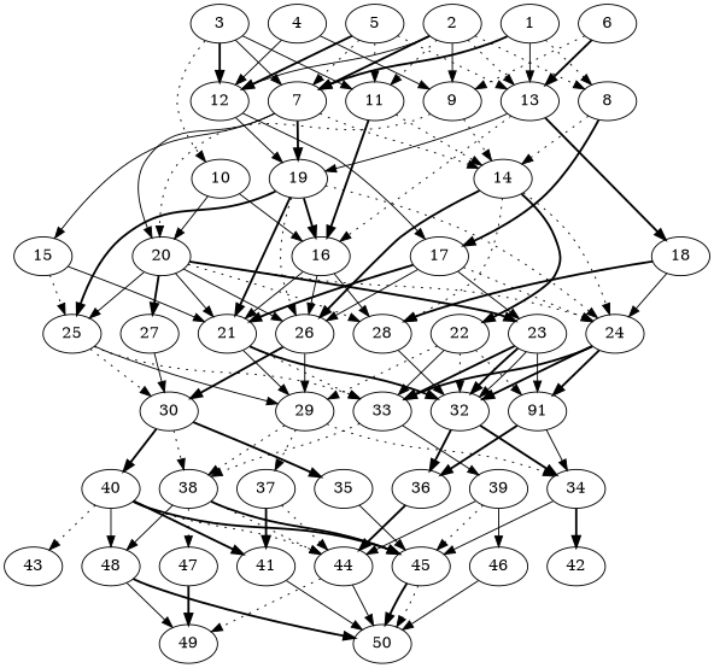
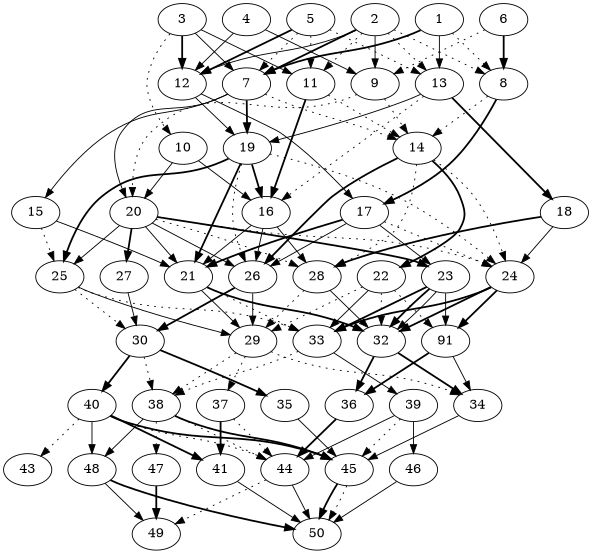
  digraph {
    node [alpha=0.03]
    edge [style=solid]
    1 [alpha=0.05 expect_size=6211584]
    7 [alpha=0.17 expect_size=19118080]
    8 [alpha=0.02 expect_size=49703936]
    13 [alpha=0.02 expect_size=14644224]
    14 [alpha=0.17 expect_size=20676608]
    15 [expect_size=26855424]
    19 [alpha=0.15 expect_size=22060032]
    20 [alpha=0.09 expect_size=25275392]
    17 [alpha=0.04 expect_size=24854528]
    16 [alpha=0.10 expect_size=20300800]
    18 [alpha=0.13 expect_size=16717824]
    22 [expect_size=7077888]
    24 [alpha=0.13 expect_size=40592384]
    26 [alpha=0.04 expect_size=41518080]
    28 [alpha=0.10 expect_size=27465728]
    21 [expect_size=16595968]
    25 [alpha=0.06 expect_size=34244608]
    23 [alpha=0.16 expect_size=36687872]
    27 [alpha=0.08 expect_size=19038208]
    2 [alpha=0.17 expect_size=17111040]
    9 [alpha=0.01 expect_size=31163392]
    11 [alpha=0.16 expect_size=11254784]
    12 [alpha=0.13 expect_size=22303744]
    3 [expect_size=39298048]
    10 [alpha=0.16 expect_size=42559488]
    4 [expect_size=12454912]
    5 [alpha=0.17 expect_size=42855424]
    6 [alpha=0.02 expect_size=16992256]
    29 [alpha=0.04 expect_size=11074560]
    32 [alpha=0.04 expect_size=27785216]
    33 [alpha=0.07 expect_size=33968128]
    n32 [alpha=0.05 expect_size=20140032 label=91]
    30 [alpha=0.13 expect_size=46350336]
    34 [alpha=0.17 expect_size=25559040]
    37 [alpha=0.14 expect_size=33461248]
    38 [alpha=0.12 expect_size=51379200]
    36 [alpha=0.01 expect_size=24217600]
    39 [alpha=0.18 expect_size=28059648]
    35 [alpha=0.15 expect_size=9771008]
    40 [alpha=0.12 expect_size=36609024]
-   42 [alpha=0.10 expect_size=31352832]
    45 [alpha=0.11 expect_size=49278976]
    44 [alpha=0.11 expect_size=9994240]
    41 [alpha=0.11 expect_size=19974144]
    47 [alpha=0.08 expect_size=39992320]
    48 [alpha=0.19 expect_size=26091520]
    46 [alpha=0.07 expect_size=38531072]
    43 [expect_size=40621056]
    50 [expect_size=50631680]
    49 [alpha=0.12 expect_size=8303616]
    1 -> 7 [style=bold]
    1 -> 8 [style=dotted]
    1 -> 13
    7 -> 14 [style=dotted]
    7 -> 15
    7 -> 19 [style=bold]
    7 -> 20
    8 -> 14 [style=dotted]
    8 -> 17 [style=bold]
    13 -> 19
    13 -> 16 [style=dotted]
    13 -> 18 [style=bold]
    14 -> 22 [style=bold]
    14 -> 24 [style=dotted]
    14 -> 26 [style=bold]
    14 -> 28 [style=dotted]
    15 -> 21
    15 -> 25 [style=dotted]
    19 -> 16 [style=bold]
    19 -> 24 [style=dotted]
    19 -> 26 [style=dotted]
    19 -> 21 [style=bold]
    19 -> 25 [style=bold]
    20 -> 24 [style=dotted]
    20 -> 26
    20 -> 28 [style=dotted]
    20 -> 21
    20 -> 25
    20 -> 23 [style=bold]
    20 -> 27 [style=bold]
    17 -> 24 [style=dotted]
    17 -> 26
    17 -> 21 [style=bold]
    17 -> 23
    16 -> 26
    16 -> 28
    16 -> 21
    18 -> 24
    18 -> 28 [style=bold]
    22 -> 29 [style=dotted]
    22 -> 32 [style=dotted]
    22 -> 33
    22 -> n32 [style=dotted]
    24 -> 32 [style=bold]
    24 -> 33 [style=bold]
    24 -> n32 [style=bold]
    26 -> 29
    26 -> 30 [style=bold]
+   28 -> 29 [style=dotted]
    28 -> 32
    21 -> 29
    21 -> 32 [style=bold]
    21 -> 33 [style=dotted]
    25 -> 29
    25 -> 33 [style=dotted]
    25 -> 30 [style=dotted]
    23 -> 32 [style=bold]
    23 -> 32
    23 -> 33 [style=bold]
    23 -> n32
    27 -> 30
    2 -> 7 [style=bold]
    2 -> 8 [style=dotted]
    2 -> 13 [style=dotted]
    2 -> 9
    2 -> 11 [style=dotted]
    2 -> 12
    9 -> 14 [style=dotted]
    9 -> 20 [style=dotted]
    11 -> 14 [style=dotted]
    11 -> 16 [style=bold]
    12 -> 19
    12 -> 17
    3 -> 7
    3 -> 11
    3 -> 12 [style=bold]
    3 -> 10 [style=dotted]
    10 -> 20
    10 -> 16
    4 -> 9
    4 -> 12
    5 -> 7 [style=dotted]
    5 -> 13 [style=dotted]
    5 -> 11 [style=dotted]
    5 -> 12 [style=bold]
-   6 -> 13 [style=bold]
+   6 -> 8 [style=bold]
    6 -> 9 [style=dotted]
    29 -> 34 [style=dotted]
    29 -> 37 [style=dotted]
    29 -> 38 [style=dotted]
    32 -> 34 [style=bold]
    32 -> 36 [style=bold]
    33 -> 38 [style=dotted]
    33 -> 39
    n32 -> 34
    n32 -> 36 [style=bold]
    30 -> 38 [style=dotted]
    30 -> 35 [style=bold]
    30 -> 40 [style=bold]
-   34 -> 42 [style=bold]
    34 -> 45
    37 -> 44 [style=dotted]
    37 -> 41 [style=bold]
    38 -> 45 [style=bold]
    38 -> 44 [style=dotted]
    38 -> 47 [style=dotted]
    38 -> 48
    36 -> 44 [style=bold]
    39 -> 45 [style=dotted]
    39 -> 44
    39 -> 46
    35 -> 45
    40 -> 45 [style=bold]
    40 -> 44 [style=dotted]
    40 -> 41 [style=bold]
    40 -> 48
    40 -> 43 [style=dotted]
    45 -> 50 [style=bold]
    45 -> 50 [style=dotted]
    44 -> 50
    44 -> 49 [style=dotted]
    41 -> 50
    47 -> 49 [style=bold]
    48 -> 50 [style=bold]
    48 -> 49
    46 -> 50
  }
